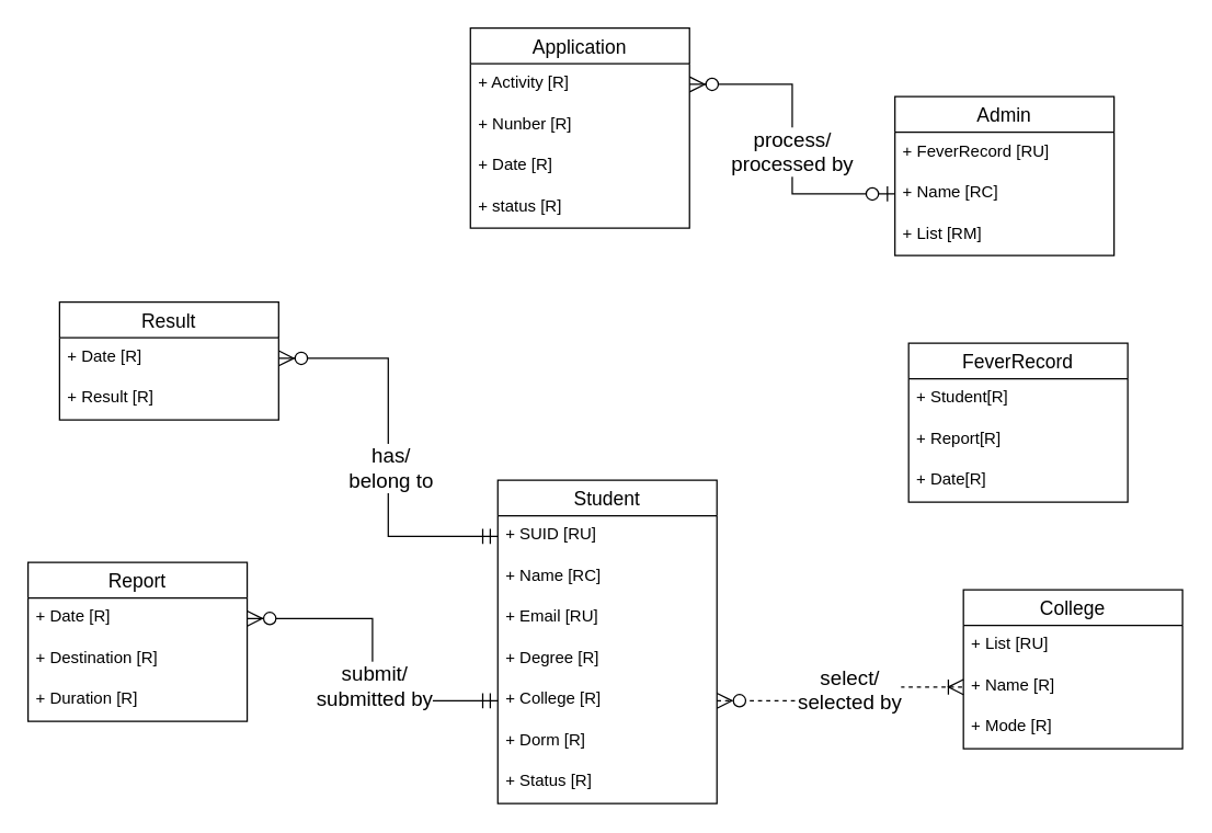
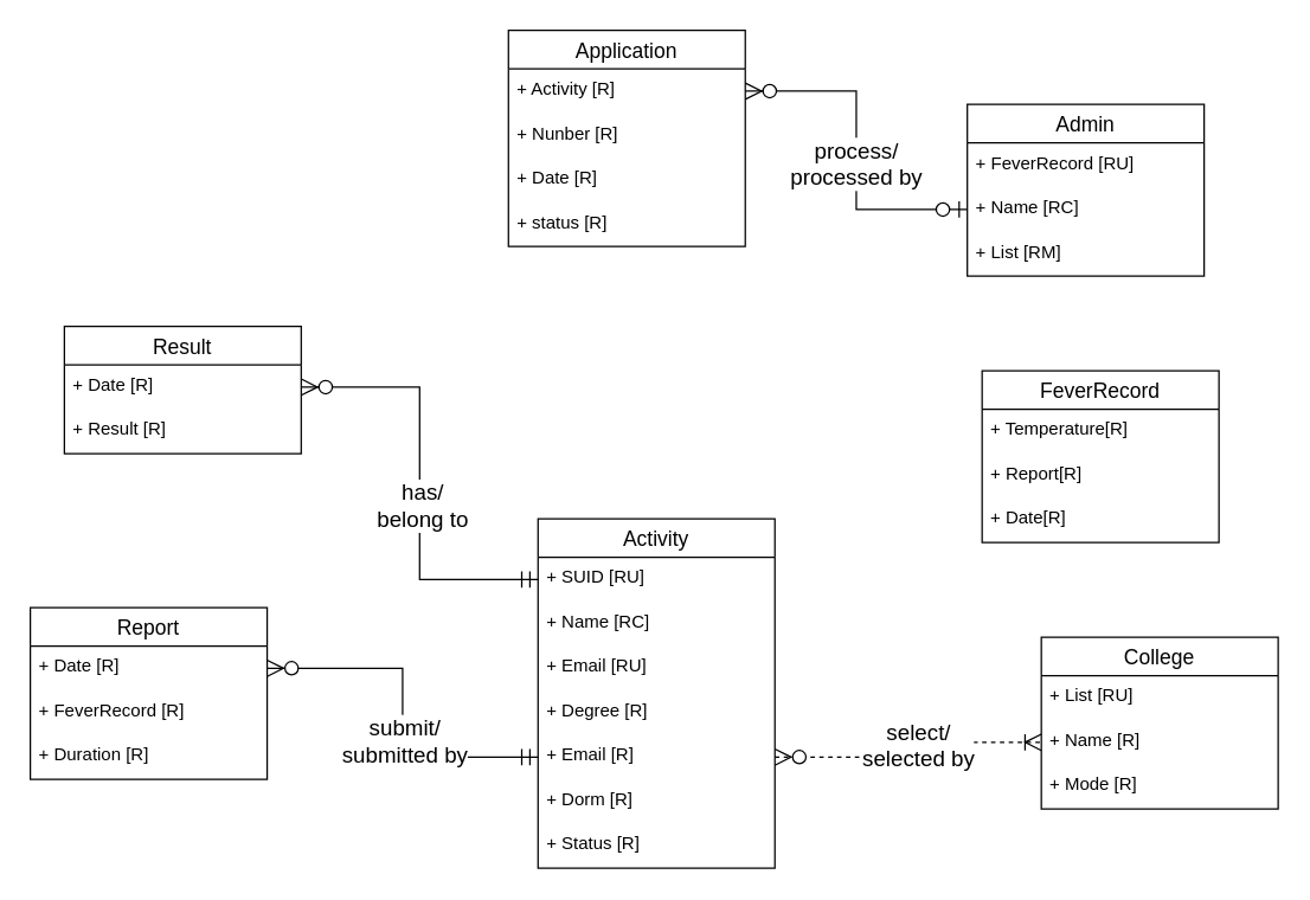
  <mxCell id="0" />
  <mxCell id="1" parent="0" />
  <mxCell id="2" style="edgeStyle=orthogonalEdgeStyle;rounded=0;orthogonalLoop=1;jettySize=auto;html=1;exitX=0;exitY=0.5;exitDx=0;exitDy=0;" parent="1" edge="1"><mxGeometry relative="1" as="geometry"><mxPoint x="273" y="111" as="sourcePoint" /></mxGeometry></mxCell>
- <mxCell id="3" value="Student" style="swimlane;fontStyle=0;childLayout=stackLayout;horizontal=1;startSize=26;horizontalStack=0;resizeParent=1;resizeParentMax=0;resizeLast=0;collapsible=1;marginBottom=0;align=center;fontSize=14;" parent="1" vertex="1"><mxGeometry x="363" y="350" width="160" height="236" as="geometry" /></mxCell>
+ <mxCell id="3" value="Activity" style="swimlane;fontStyle=0;childLayout=stackLayout;horizontal=1;startSize=26;horizontalStack=0;resizeParent=1;resizeParentMax=0;resizeLast=0;collapsible=1;marginBottom=0;align=center;fontSize=14;" parent="1" vertex="1"><mxGeometry x="363" y="350" width="160" height="236" as="geometry" /></mxCell>
  <mxCell id="4" value="+ SUID [RU]" style="text;strokeColor=none;fillColor=none;spacingLeft=4;spacingRight=4;overflow=hidden;rotatable=0;points=[[0,0.5],[1,0.5]];portConstraint=eastwest;fontSize=12;" parent="3" vertex="1"><mxGeometry y="26" width="160" height="30" as="geometry" /></mxCell>
  <mxCell id="5" value="+ Name [RC]" style="text;strokeColor=none;fillColor=none;spacingLeft=4;spacingRight=4;overflow=hidden;rotatable=0;points=[[0,0.5],[1,0.5]];portConstraint=eastwest;fontSize=12;" parent="3" vertex="1"><mxGeometry y="56" width="160" height="30" as="geometry" /></mxCell>
  <mxCell id="6" value="+ Email [RU]" style="text;strokeColor=none;fillColor=none;spacingLeft=4;spacingRight=4;overflow=hidden;rotatable=0;points=[[0,0.5],[1,0.5]];portConstraint=eastwest;fontSize=12;" parent="3" vertex="1"><mxGeometry y="86" width="160" height="30" as="geometry" /></mxCell>
  <mxCell id="7" value="+ Degree [R]" style="text;strokeColor=none;fillColor=none;spacingLeft=4;spacingRight=4;overflow=hidden;rotatable=0;points=[[0,0.5],[1,0.5]];portConstraint=eastwest;fontSize=12;" parent="3" vertex="1"><mxGeometry y="116" width="160" height="30" as="geometry" /></mxCell>
- <mxCell id="8" value="+ College [R]" style="text;strokeColor=none;fillColor=none;spacingLeft=4;spacingRight=4;overflow=hidden;rotatable=0;points=[[0,0.5],[1,0.5]];portConstraint=eastwest;fontSize=12;" parent="3" vertex="1"><mxGeometry y="146" width="160" height="30" as="geometry" /></mxCell>
+ <mxCell id="8" value="+ Email [R]" style="text;strokeColor=none;fillColor=none;spacingLeft=4;spacingRight=4;overflow=hidden;rotatable=0;points=[[0,0.5],[1,0.5]];portConstraint=eastwest;fontSize=12;" parent="3" vertex="1"><mxGeometry y="146" width="160" height="30" as="geometry" /></mxCell>
  <mxCell id="9" value="+ Dorm [R]" style="text;strokeColor=none;fillColor=none;spacingLeft=4;spacingRight=4;overflow=hidden;rotatable=0;points=[[0,0.5],[1,0.5]];portConstraint=eastwest;fontSize=12;" parent="3" vertex="1"><mxGeometry y="176" width="160" height="30" as="geometry" /></mxCell>
  <mxCell id="10" value="+ Status [R]" style="text;strokeColor=none;fillColor=none;spacingLeft=4;spacingRight=4;overflow=hidden;rotatable=0;points=[[0,0.5],[1,0.5]];portConstraint=eastwest;fontSize=12;" parent="3" vertex="1"><mxGeometry y="206" width="160" height="30" as="geometry" /></mxCell>
  <mxCell id="11" style="edgeStyle=orthogonalEdgeStyle;rounded=0;orthogonalLoop=1;jettySize=auto;html=1;exitX=0;exitY=0.5;exitDx=0;exitDy=0;entryX=1;entryY=0.5;entryDx=0;entryDy=0;endArrow=ERzeroToMany;endFill=1;startArrow=ERmandOne;startFill=0;endSize=9;startSize=9;" parent="1" source="4" target="22" edge="1"><mxGeometry relative="1" as="geometry" /></mxCell>
  <mxCell id="12" value="&lt;span style=&quot;font-size: 15px&quot;&gt;has/&lt;br&gt;belong to&lt;br&gt;&lt;/span&gt;" style="edgeLabel;html=1;align=center;verticalAlign=middle;resizable=0;points=[];" parent="11" vertex="1" connectable="0"><mxGeometry x="-0.096" y="-1" relative="1" as="geometry"><mxPoint as="offset" /></mxGeometry></mxCell>
  <mxCell id="13" style="edgeStyle=orthogonalEdgeStyle;rounded=0;orthogonalLoop=1;jettySize=auto;html=1;exitX=0;exitY=0.5;exitDx=0;exitDy=0;endArrow=ERzeroToMany;endFill=1;startArrow=ERmandOne;startFill=0;endSize=9;startSize=9;" parent="1" source="8" target="18" edge="1"><mxGeometry relative="1" as="geometry" /></mxCell>
  <mxCell id="14" value="&lt;span style=&quot;font-size: 15px&quot;&gt;submit/&lt;/span&gt;&lt;br style=&quot;font-size: 15px&quot;&gt;&lt;span style=&quot;font-size: 15px&quot;&gt;submitted by&lt;/span&gt;" style="edgeLabel;html=1;align=center;verticalAlign=middle;resizable=0;points=[];" parent="13" vertex="1" connectable="0"><mxGeometry x="-0.15" y="-1" relative="1" as="geometry"><mxPoint as="offset" /></mxGeometry></mxCell>
  <mxCell id="15" style="edgeStyle=orthogonalEdgeStyle;rounded=0;orthogonalLoop=1;jettySize=auto;html=1;exitX=1;exitY=0.5;exitDx=0;exitDy=0;entryX=0;entryY=0.5;entryDx=0;entryDy=0;endArrow=ERoneToMany;endFill=0;startArrow=ERzeroToMany;startFill=1;endSize=9;startSize=9;dashed=1;" parent="1" source="8" target="26" edge="1"><mxGeometry relative="1" as="geometry" /></mxCell>
  <mxCell id="16" value="&lt;font style=&quot;font-size: 15px&quot;&gt;select/&lt;br&gt;selected by&lt;/font&gt;" style="edgeLabel;html=1;align=center;verticalAlign=middle;resizable=0;points=[];" parent="15" vertex="1" connectable="0"><mxGeometry x="0.113" y="-1" relative="1" as="geometry"><mxPoint as="offset" /></mxGeometry></mxCell>
  <mxCell id="17" value="Report" style="swimlane;fontStyle=0;childLayout=stackLayout;horizontal=1;startSize=26;horizontalStack=0;resizeParent=1;resizeParentMax=0;resizeLast=0;collapsible=1;marginBottom=0;align=center;fontSize=14;" parent="1" vertex="1"><mxGeometry x="20" y="410" width="160" height="116" as="geometry" /></mxCell>
  <mxCell id="18" value="+ Date [R]" style="text;strokeColor=none;fillColor=none;spacingLeft=4;spacingRight=4;overflow=hidden;rotatable=0;points=[[0,0.5],[1,0.5]];portConstraint=eastwest;fontSize=12;" parent="17" vertex="1"><mxGeometry y="26" width="160" height="30" as="geometry" /></mxCell>
- <mxCell id="19" value="+ Destination [R]" style="text;strokeColor=none;fillColor=none;spacingLeft=4;spacingRight=4;overflow=hidden;rotatable=0;points=[[0,0.5],[1,0.5]];portConstraint=eastwest;fontSize=12;" parent="17" vertex="1"><mxGeometry y="56" width="160" height="30" as="geometry" /></mxCell>
+ <mxCell id="19" value="+ FeverRecord [R]" style="text;strokeColor=none;fillColor=none;spacingLeft=4;spacingRight=4;overflow=hidden;rotatable=0;points=[[0,0.5],[1,0.5]];portConstraint=eastwest;fontSize=12;" parent="17" vertex="1"><mxGeometry y="56" width="160" height="30" as="geometry" /></mxCell>
  <mxCell id="20" value="+ Duration [R]" style="text;strokeColor=none;fillColor=none;spacingLeft=4;spacingRight=4;overflow=hidden;rotatable=0;points=[[0,0.5],[1,0.5]];portConstraint=eastwest;fontSize=12;" parent="17" vertex="1"><mxGeometry y="86" width="160" height="30" as="geometry" /></mxCell>
  <mxCell id="21" value="Result" style="swimlane;fontStyle=0;childLayout=stackLayout;horizontal=1;startSize=26;horizontalStack=0;resizeParent=1;resizeParentMax=0;resizeLast=0;collapsible=1;marginBottom=0;align=center;fontSize=14;" parent="1" vertex="1"><mxGeometry x="43" y="220" width="160" height="86" as="geometry" /></mxCell>
  <mxCell id="22" value="+ Date [R]" style="text;strokeColor=none;fillColor=none;spacingLeft=4;spacingRight=4;overflow=hidden;rotatable=0;points=[[0,0.5],[1,0.5]];portConstraint=eastwest;fontSize=12;" parent="21" vertex="1"><mxGeometry y="26" width="160" height="30" as="geometry" /></mxCell>
  <mxCell id="23" value="+ Result [R]" style="text;strokeColor=none;fillColor=none;spacingLeft=4;spacingRight=4;overflow=hidden;rotatable=0;points=[[0,0.5],[1,0.5]];portConstraint=eastwest;fontSize=12;" parent="21" vertex="1"><mxGeometry y="56" width="160" height="30" as="geometry" /></mxCell>
  <mxCell id="24" value="College" style="swimlane;fontStyle=0;childLayout=stackLayout;horizontal=1;startSize=26;horizontalStack=0;resizeParent=1;resizeParentMax=0;resizeLast=0;collapsible=1;marginBottom=0;align=center;fontSize=14;" parent="1" vertex="1"><mxGeometry x="703" y="430" width="160" height="116" as="geometry" /></mxCell>
  <mxCell id="25" value="+ List [RU]" style="text;strokeColor=none;fillColor=none;spacingLeft=4;spacingRight=4;overflow=hidden;rotatable=0;points=[[0,0.5],[1,0.5]];portConstraint=eastwest;fontSize=12;" parent="24" vertex="1"><mxGeometry y="26" width="160" height="30" as="geometry" /></mxCell>
  <mxCell id="26" value="+ Name [R] " style="text;strokeColor=none;fillColor=none;spacingLeft=4;spacingRight=4;overflow=hidden;rotatable=0;points=[[0,0.5],[1,0.5]];portConstraint=eastwest;fontSize=12;" parent="24" vertex="1"><mxGeometry y="56" width="160" height="30" as="geometry" /></mxCell>
  <mxCell id="27" value="+ Mode [R]" style="text;strokeColor=none;fillColor=none;spacingLeft=4;spacingRight=4;overflow=hidden;rotatable=0;points=[[0,0.5],[1,0.5]];portConstraint=eastwest;fontSize=12;" parent="24" vertex="1"><mxGeometry y="86" width="160" height="30" as="geometry" /></mxCell>
  <mxCell id="28" style="edgeStyle=orthogonalEdgeStyle;rounded=0;orthogonalLoop=1;jettySize=auto;html=1;exitX=1;exitY=0.5;exitDx=0;exitDy=0;entryX=0;entryY=0.5;entryDx=0;entryDy=0;startArrow=ERzeroToMany;startFill=1;startSize=9;endArrow=ERzeroToOne;endFill=1;endSize=9;strokeWidth=1;" parent="1" source="39" target="36" edge="1"><mxGeometry relative="1" as="geometry" /></mxCell>
  <mxCell id="29" value="&lt;font style=&quot;font-size: 15px&quot;&gt;process/&lt;br&gt;processed by&lt;/font&gt;" style="edgeLabel;html=1;align=center;verticalAlign=middle;resizable=0;points=[];" parent="28" vertex="1" connectable="0"><mxGeometry x="0.072" y="-1" relative="1" as="geometry"><mxPoint as="offset" /></mxGeometry></mxCell>
  <mxCell id="30" value="FeverRecord" style="swimlane;fontStyle=0;childLayout=stackLayout;horizontal=1;startSize=26;horizontalStack=0;resizeParent=1;resizeParentMax=0;resizeLast=0;collapsible=1;marginBottom=0;align=center;fontSize=14;" parent="1" vertex="1"><mxGeometry x="663" y="250" width="160" height="116" as="geometry" /></mxCell>
- <mxCell id="31" value="+ Student[R]&#10;" style="text;strokeColor=none;fillColor=none;spacingLeft=4;spacingRight=4;overflow=hidden;rotatable=0;points=[[0,0.5],[1,0.5]];portConstraint=eastwest;fontSize=12;" parent="30" vertex="1"><mxGeometry y="26" width="160" height="30" as="geometry" /></mxCell>
+ <mxCell id="31" value="+ Temperature[R]&#10;" style="text;strokeColor=none;fillColor=none;spacingLeft=4;spacingRight=4;overflow=hidden;rotatable=0;points=[[0,0.5],[1,0.5]];portConstraint=eastwest;fontSize=12;" parent="30" vertex="1"><mxGeometry y="26" width="160" height="30" as="geometry" /></mxCell>
  <mxCell id="32" value="+ Report[R]&#10;" style="text;strokeColor=none;fillColor=none;spacingLeft=4;spacingRight=4;overflow=hidden;rotatable=0;points=[[0,0.5],[1,0.5]];portConstraint=eastwest;fontSize=12;" parent="30" vertex="1"><mxGeometry y="56" width="160" height="30" as="geometry" /></mxCell>
  <mxCell id="33" value="+ Date[R]&#10;" style="text;strokeColor=none;fillColor=none;spacingLeft=4;spacingRight=4;overflow=hidden;rotatable=0;points=[[0,0.5],[1,0.5]];portConstraint=eastwest;fontSize=12;" parent="30" vertex="1"><mxGeometry y="86" width="160" height="30" as="geometry" /></mxCell>
  <mxCell id="34" value="Admin" style="swimlane;fontStyle=0;childLayout=stackLayout;horizontal=1;startSize=26;horizontalStack=0;resizeParent=1;resizeParentMax=0;resizeLast=0;collapsible=1;marginBottom=0;align=center;fontSize=14;" parent="1" vertex="1"><mxGeometry x="653" y="70" width="160" height="116" as="geometry" /></mxCell>
  <mxCell id="35" value="+ FeverRecord [RU]" style="text;strokeColor=none;fillColor=none;spacingLeft=4;spacingRight=4;overflow=hidden;rotatable=0;points=[[0,0.5],[1,0.5]];portConstraint=eastwest;fontSize=12;" parent="34" vertex="1"><mxGeometry y="26" width="160" height="30" as="geometry" /></mxCell>
  <mxCell id="36" value="+ Name [RC]" style="text;strokeColor=none;fillColor=none;spacingLeft=4;spacingRight=4;overflow=hidden;rotatable=0;points=[[0,0.5],[1,0.5]];portConstraint=eastwest;fontSize=12;" parent="34" vertex="1"><mxGeometry y="56" width="160" height="30" as="geometry" /></mxCell>
  <mxCell id="37" value="+ List [RM]" style="text;strokeColor=none;fillColor=none;spacingLeft=4;spacingRight=4;overflow=hidden;rotatable=0;points=[[0,0.5],[1,0.5]];portConstraint=eastwest;fontSize=12;" parent="34" vertex="1"><mxGeometry y="86" width="160" height="30" as="geometry" /></mxCell>
  <mxCell id="38" value="Application" style="swimlane;fontStyle=0;childLayout=stackLayout;horizontal=1;startSize=26;horizontalStack=0;resizeParent=1;resizeParentMax=0;resizeLast=0;collapsible=1;marginBottom=0;align=center;fontSize=14;" parent="1" vertex="1"><mxGeometry x="343" y="20" width="160" height="146" as="geometry" /></mxCell>
  <mxCell id="39" value="+ Activity [R]" style="text;strokeColor=none;fillColor=none;spacingLeft=4;spacingRight=4;overflow=hidden;rotatable=0;points=[[0,0.5],[1,0.5]];portConstraint=eastwest;fontSize=12;" parent="38" vertex="1"><mxGeometry y="26" width="160" height="30" as="geometry" /></mxCell>
  <mxCell id="40" value="+ Nunber [R]" style="text;strokeColor=none;fillColor=none;spacingLeft=4;spacingRight=4;overflow=hidden;rotatable=0;points=[[0,0.5],[1,0.5]];portConstraint=eastwest;fontSize=12;" parent="38" vertex="1"><mxGeometry y="56" width="160" height="30" as="geometry" /></mxCell>
  <mxCell id="41" value="+ Date [R]" style="text;strokeColor=none;fillColor=none;spacingLeft=4;spacingRight=4;overflow=hidden;rotatable=0;points=[[0,0.5],[1,0.5]];portConstraint=eastwest;fontSize=12;" parent="38" vertex="1"><mxGeometry y="86" width="160" height="30" as="geometry" /></mxCell>
  <mxCell id="42" value="+ status [R]" style="text;strokeColor=none;fillColor=none;spacingLeft=4;spacingRight=4;overflow=hidden;rotatable=0;points=[[0,0.5],[1,0.5]];portConstraint=eastwest;fontSize=12;" vertex="1" parent="38"><mxGeometry y="116" width="160" height="30" as="geometry" /></mxCell>
